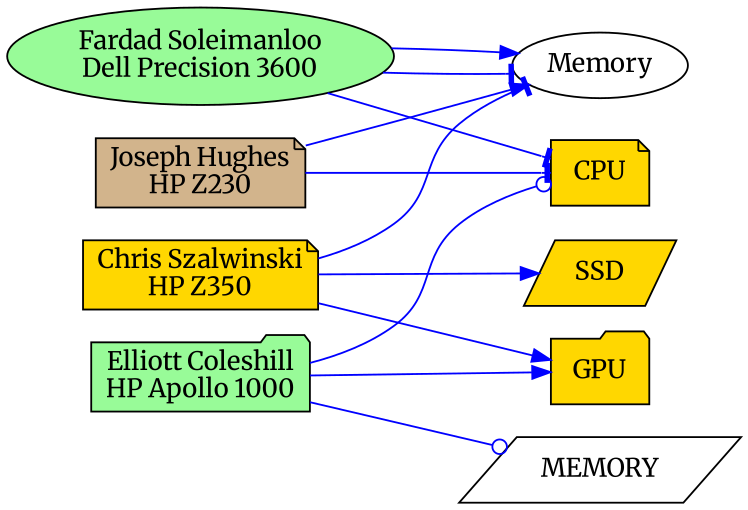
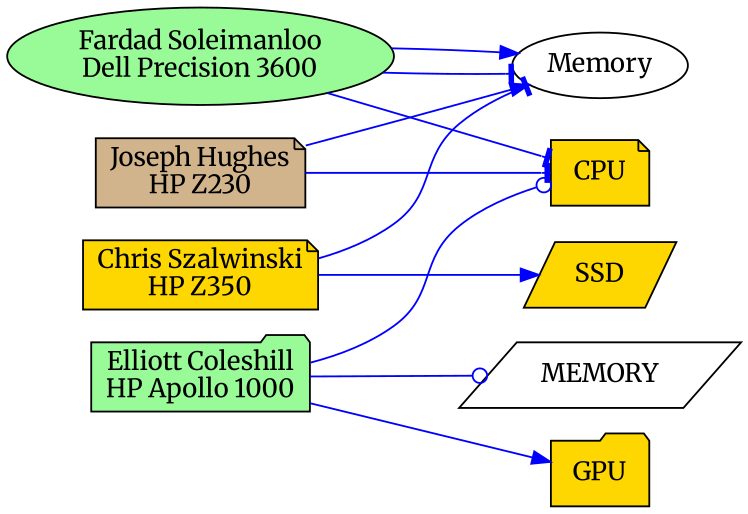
  digraph {
    fontname=Merriweather
    rankdir=LR
    node [fillcolor=gold fontname=Merriweather shape=note style=filled]
    edge [arrowhead=normal color=blue fontname=Merriweather]
    "Fardad Soleimanloo\nDell Precision 3600" [fillcolor=palegreen shape=ellipse]
    CPU
    Memory [fillcolor=white shape=ellipse]
    "Joseph Hughes\nHP Z230" [fillcolor=tan]
    "Chris Szalwinski\nHP Z350"
    SSD [shape=parallelogram]
    GPU [shape=folder]
    "Elliott Coleshill\nHP Apollo 1000" [fillcolor=palegreen shape=folder]
    MEMORY [fillcolor=white shape=parallelogram]
    "Fardad Soleimanloo\nDell Precision 3600" -> CPU [arrowhead=tee]
    "Fardad Soleimanloo\nDell Precision 3600" -> Memory [arrowhead=tee]
    "Fardad Soleimanloo\nDell Precision 3600" -> Memory
    "Joseph Hughes\nHP Z230" -> CPU [arrowhead=tee]
    "Joseph Hughes\nHP Z230" -> Memory
    "Chris Szalwinski\nHP Z350" -> Memory [arrowhead=tee]
    "Chris Szalwinski\nHP Z350" -> SSD
-   "Chris Szalwinski\nHP Z350" -> GPU
    "Elliott Coleshill\nHP Apollo 1000" -> CPU [arrowhead=odot]
    "Elliott Coleshill\nHP Apollo 1000" -> GPU
    "Elliott Coleshill\nHP Apollo 1000" -> MEMORY [arrowhead=odot]
  }
